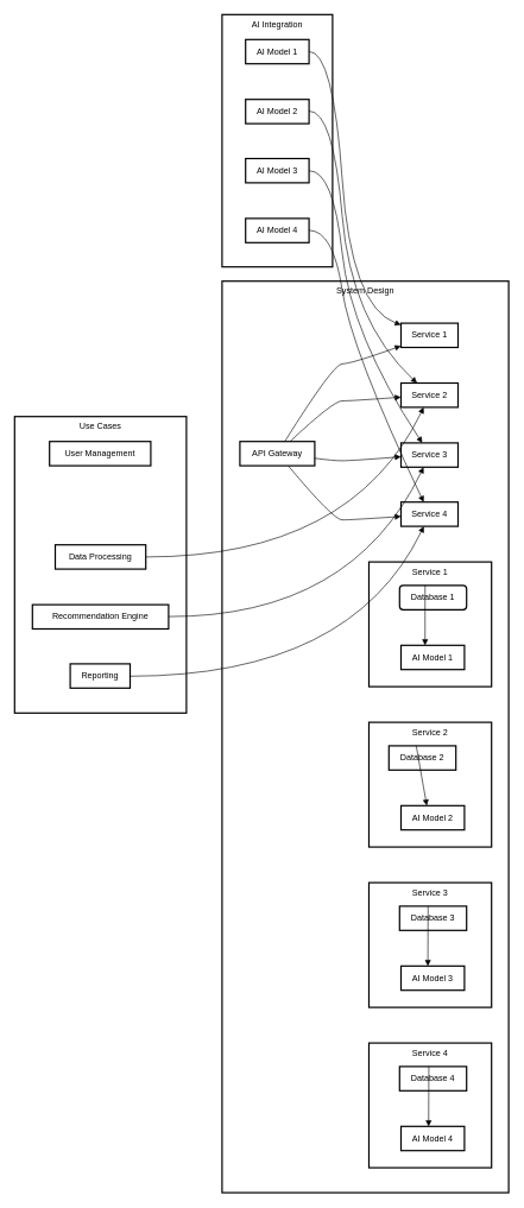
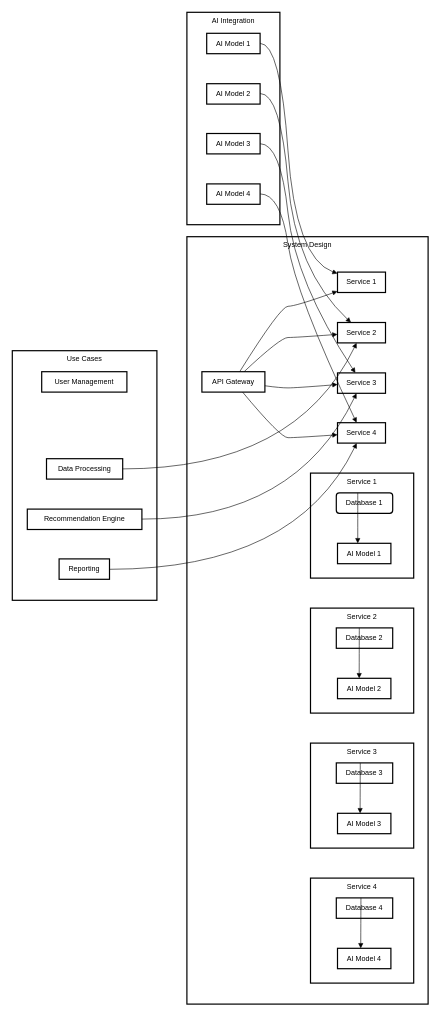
  <mxCell id="0" />
  <mxCell id="1" parent="0" />
  <mxCell id="2" value="AI Integration" style="whiteSpace=wrap;strokeWidth=2;verticalAlign=top;" vertex="1" parent="1"><mxGeometry x="311" width="155" height="354" as="geometry" y="20" /></mxCell>
  <mxCell id="3" value="AI Model 1" style="whiteSpace=wrap;strokeWidth=2;" vertex="1" parent="1"><mxGeometry x="344" y="55" width="89" height="34" as="geometry" /></mxCell>
  <mxCell id="4" value="AI Model 2" style="whiteSpace=wrap;strokeWidth=2;" vertex="1" parent="1"><mxGeometry x="344" y="139" width="89" height="34" as="geometry" /></mxCell>
  <mxCell id="5" value="AI Model 3" style="whiteSpace=wrap;strokeWidth=2;" vertex="1" parent="1"><mxGeometry x="344" y="222" width="89" height="34" as="geometry" /></mxCell>
  <mxCell id="6" value="AI Model 4" style="whiteSpace=wrap;strokeWidth=2;" vertex="1" parent="1"><mxGeometry x="344" y="306" width="89" height="34" as="geometry" /></mxCell>
  <mxCell id="7" value="Use Cases" style="whiteSpace=wrap;strokeWidth=2;verticalAlign=top;" vertex="1" parent="1"><mxGeometry y="584" width="241" height="416" as="geometry" x="20" /></mxCell>
  <mxCell id="8" value="User Management" style="whiteSpace=wrap;strokeWidth=2;" vertex="1" parent="1"><mxGeometry x="69" y="619" width="142" height="34" as="geometry" /></mxCell>
  <mxCell id="9" value="Data Processing" style="whiteSpace=wrap;strokeWidth=2;" vertex="1" parent="1"><mxGeometry x="77" y="764" width="127" height="34" as="geometry" /></mxCell>
  <mxCell id="10" value="Recommendation Engine" style="whiteSpace=wrap;strokeWidth=2;" vertex="1" parent="1"><mxGeometry x="45" y="848" width="191" height="34" as="geometry" /></mxCell>
  <mxCell id="11" value="Reporting" style="whiteSpace=wrap;strokeWidth=2;" vertex="1" parent="1"><mxGeometry x="98" y="931" width="84" height="34" as="geometry" /></mxCell>
  <mxCell id="12" value="System Design" style="whiteSpace=wrap;strokeWidth=2;verticalAlign=top;" vertex="1" parent="1"><mxGeometry x="311" y="394" width="402" height="1279" as="geometry" /></mxCell>
  <mxCell id="13" value="API Gateway" style="whiteSpace=wrap;strokeWidth=2;" vertex="1" parent="1"><mxGeometry x="336" y="619" width="105" height="34" as="geometry" /></mxCell>
  <mxCell id="14" value="Service 1" style="whiteSpace=wrap;strokeWidth=2;" vertex="1" parent="1"><mxGeometry x="562" y="453" width="80" height="34" as="geometry" /></mxCell>
  <mxCell id="15" value="Service 2" style="whiteSpace=wrap;strokeWidth=2;" vertex="1" parent="1"><mxGeometry x="562" y="537" width="80" height="34" as="geometry" /></mxCell>
  <mxCell id="16" value="Service 3" style="whiteSpace=wrap;strokeWidth=2;" vertex="1" parent="1"><mxGeometry x="562" y="621" width="80" height="34" as="geometry" /></mxCell>
  <mxCell id="17" value="Service 4" style="whiteSpace=wrap;strokeWidth=2;" vertex="1" parent="1"><mxGeometry x="562" y="704" width="80" height="34" as="geometry" /></mxCell>
  <mxCell id="18" value="Service 1" style="whiteSpace=wrap;strokeWidth=2;verticalAlign=top;" vertex="1" parent="1"><mxGeometry x="517" y="788" width="172" height="175" as="geometry" /></mxCell>
  <mxCell id="19" value="Database 1" style="whiteSpace=wrap;strokeWidth=2;rounded=1;" vertex="1" parent="18"><mxGeometry x="43" y="33" width="94" height="34" as="geometry" /></mxCell>
  <mxCell id="20" value="AI Model 1" style="whiteSpace=wrap;strokeWidth=2;" vertex="1" parent="18"><mxGeometry x="45" y="117" width="89" height="34" as="geometry" /></mxCell>
  <mxCell id="21" value="" style="curved=1;startArrow=none;endArrow=block;exitX=-4.79;exitY=-21.6;entryX=-5.08;entryY=-22.6;" edge="1" parent="18" source="19" target="20"><mxGeometry relative="1" as="geometry"><Array as="points" /></mxGeometry></mxCell>
  <mxCell id="22" value="Service 2" style="whiteSpace=wrap;strokeWidth=2;verticalAlign=top;" vertex="1" parent="1"><mxGeometry x="517" y="1013" width="172" height="175" as="geometry" /></mxCell>
- <mxCell id="23" value="Database 2" style="whiteSpace=wrap;strokeWidth=2;" vertex="1" parent="22"><mxGeometry x="28" y="33" width="94" height="34" as="geometry" /></mxCell>
+ <mxCell id="23" value="Database 2" style="whiteSpace=wrap;strokeWidth=2;" vertex="1" parent="22"><mxGeometry x="43" y="33" width="94" height="34" as="geometry" /></mxCell>
  <mxCell id="24" value="AI Model 2" style="whiteSpace=wrap;strokeWidth=2;" vertex="1" parent="22"><mxGeometry x="45" y="117" width="89" height="34" as="geometry" /></mxCell>
  <mxCell id="25" value="" style="curved=1;startArrow=none;endArrow=block;exitX=-4.79;exitY=-28.22;entryX=-5.08;entryY=-29.22;" edge="1" parent="22" source="23" target="24"><mxGeometry relative="1" as="geometry"><Array as="points" /></mxGeometry></mxCell>
  <mxCell id="26" value="Service 3" style="whiteSpace=wrap;strokeWidth=2;verticalAlign=top;" vertex="1" parent="1"><mxGeometry x="517" y="1238" width="172" height="175" as="geometry" /></mxCell>
  <mxCell id="27" value="Database 3" style="whiteSpace=wrap;strokeWidth=2;" vertex="1" parent="26"><mxGeometry x="43" y="33" width="94" height="34" as="geometry" /></mxCell>
  <mxCell id="28" value="AI Model 3" style="whiteSpace=wrap;strokeWidth=2;" vertex="1" parent="26"><mxGeometry x="45" y="117" width="89" height="34" as="geometry" /></mxCell>
  <mxCell id="29" value="" style="curved=1;startArrow=none;endArrow=block;exitX=-4.79;exitY=-34.84;entryX=-5.08;entryY=-35.84;" edge="1" parent="26" source="27" target="28"><mxGeometry relative="1" as="geometry"><Array as="points" /></mxGeometry></mxCell>
  <mxCell id="30" value="Service 4" style="whiteSpace=wrap;strokeWidth=2;verticalAlign=top;" vertex="1" parent="1"><mxGeometry x="517" y="1463" width="172" height="175" as="geometry" /></mxCell>
  <mxCell id="31" value="Database 4" style="whiteSpace=wrap;strokeWidth=2;" vertex="1" parent="30"><mxGeometry x="43" y="33" width="94" height="34" as="geometry" /></mxCell>
  <mxCell id="32" value="AI Model 4" style="whiteSpace=wrap;strokeWidth=2;" vertex="1" parent="30"><mxGeometry x="45" y="117" width="89" height="34" as="geometry" /></mxCell>
  <mxCell id="33" value="" style="curved=1;startArrow=none;endArrow=block;exitX=-4.79;exitY=-41.45;entryX=-5.08;entryY=-42.45;" edge="1" parent="30" source="31" target="32"><mxGeometry relative="1" as="geometry"><Array as="points" /></mxGeometry></mxCell>
  <mxCell id="34" value="" style="curved=1;startArrow=none;endArrow=block;exitX=0.6;exitY=0;entryX=0.01;entryY=0.93;" edge="1" parent="1" source="13" target="14"><mxGeometry relative="1" as="geometry"><Array as="points"><mxPoint x="467" y="510" /><mxPoint x="492" y="510" /></Array></mxGeometry></mxCell>
  <mxCell id="35" value="" style="curved=1;startArrow=none;endArrow=block;exitX=0.67;exitY=0;entryX=0.01;entryY=0.58;" edge="1" parent="1" source="13" target="15"><mxGeometry relative="1" as="geometry"><Array as="points"><mxPoint x="467" y="562" /><mxPoint x="492" y="562" /></Array></mxGeometry></mxCell>
  <mxCell id="36" value="" style="curved=1;startArrow=none;endArrow=block;exitX=1;exitY=0.69;entryX=0.01;entryY=0.57;" edge="1" parent="1" source="13" target="16"><mxGeometry relative="1" as="geometry"><Array as="points"><mxPoint x="467" y="646" /><mxPoint x="492" y="646" /></Array></mxGeometry></mxCell>
  <mxCell id="37" value="" style="curved=1;startArrow=none;endArrow=block;exitX=0.64;exitY=0.98;entryX=0.01;entryY=0.59;" edge="1" parent="1" source="13" target="17"><mxGeometry relative="1" as="geometry"><Array as="points"><mxPoint x="467" y="729" /><mxPoint x="492" y="729" /></Array></mxGeometry></mxCell>
  <mxCell id="38" value="" style="curved=1;startArrow=none;endArrow=block;exitX=1;exitY=0.5;entryX=0.4;entryY=0.99;" edge="1" parent="1" source="9" target="15"><mxGeometry relative="1" as="geometry"><Array as="points"><mxPoint x="492" y="781" /></Array></mxGeometry></mxCell>
  <mxCell id="39" value="" style="curved=1;startArrow=none;endArrow=block;exitX=1;exitY=0.49;entryX=0.4;entryY=0.98;" edge="1" parent="1" source="10" target="16"><mxGeometry relative="1" as="geometry"><Array as="points"><mxPoint x="492" y="865" /></Array></mxGeometry></mxCell>
  <mxCell id="40" value="" style="curved=1;startArrow=none;endArrow=block;exitX=1.01;exitY=0.51;entryX=0.4;entryY=1;" edge="1" parent="1" source="11" target="17"><mxGeometry relative="1" as="geometry"><Array as="points"><mxPoint x="492" y="948" /></Array></mxGeometry></mxCell>
  <mxCell id="41" value="" style="curved=1;startArrow=none;endArrow=block;exitX=1.01;exitY=0.49;entryX=0.01;entryY=0.08;" edge="1" parent="1" source="3" target="14"><mxGeometry relative="1" as="geometry"><Array as="points"><mxPoint x="467" y="72" /><mxPoint x="492" y="430" /></Array></mxGeometry></mxCell>
  <mxCell id="42" value="" style="curved=1;startArrow=none;endArrow=block;exitX=1.01;exitY=0.48;entryX=0.28;entryY=0;" edge="1" parent="1" source="4" target="15"><mxGeometry relative="1" as="geometry"><Array as="points"><mxPoint x="467" y="155" /><mxPoint x="492" y="450" /></Array></mxGeometry></mxCell>
  <mxCell id="43" value="" style="curved=1;startArrow=none;endArrow=block;exitX=1.01;exitY=0.5;entryX=0.37;entryY=-0.01;" edge="1" parent="1" source="5" target="16"><mxGeometry relative="1" as="geometry"><Array as="points"><mxPoint x="467" y="239" /><mxPoint x="492" y="470" /></Array></mxGeometry></mxCell>
  <mxCell id="44" value="" style="curved=1;startArrow=none;endArrow=block;exitX=1.01;exitY=0.49;entryX=0.4;entryY=0.01;" edge="1" parent="1" source="6" target="17"><mxGeometry relative="1" as="geometry"><Array as="points"><mxPoint x="467" y="323" /><mxPoint x="492" y="490" /></Array></mxGeometry></mxCell>
